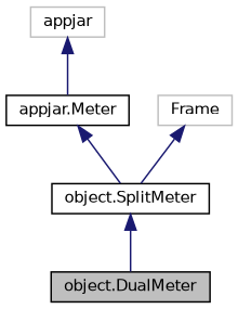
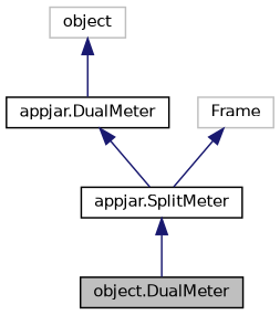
  digraph {
    node [color=black fillcolor=white fontname=Helvetica fontsize=10 shape=record style=filled]
    edge [color=midnightblue dir=back fontname=Helvetica fontsize=10 labelfontname=Helvetica labelfontsize=10 style=solid]
    n1 [fillcolor=grey75 fontcolor=black height=0.2 label="object.DualMeter" width=0.4]
-   n2 [height=0.2 label="object.SplitMeter" width=0.4]
-   n3 [height=0.2 label="appjar.Meter" width=0.4]
+   n2 [height=0.2 label="appjar.SplitMeter" width=0.4]
+   n3 [height=0.2 label="appjar.DualMeter" width=0.4]
    n4 [color=grey75 height=0.2 label=Frame width=0.4]
-   n5 [color=grey75 height=0.2 label=appjar width=0.4]
+   n5 [color=grey75 height=0.2 label=object width=0.4]
    n2 -> n1
    n3 -> n2
    n4 -> n2
    n5 -> n3
  }
